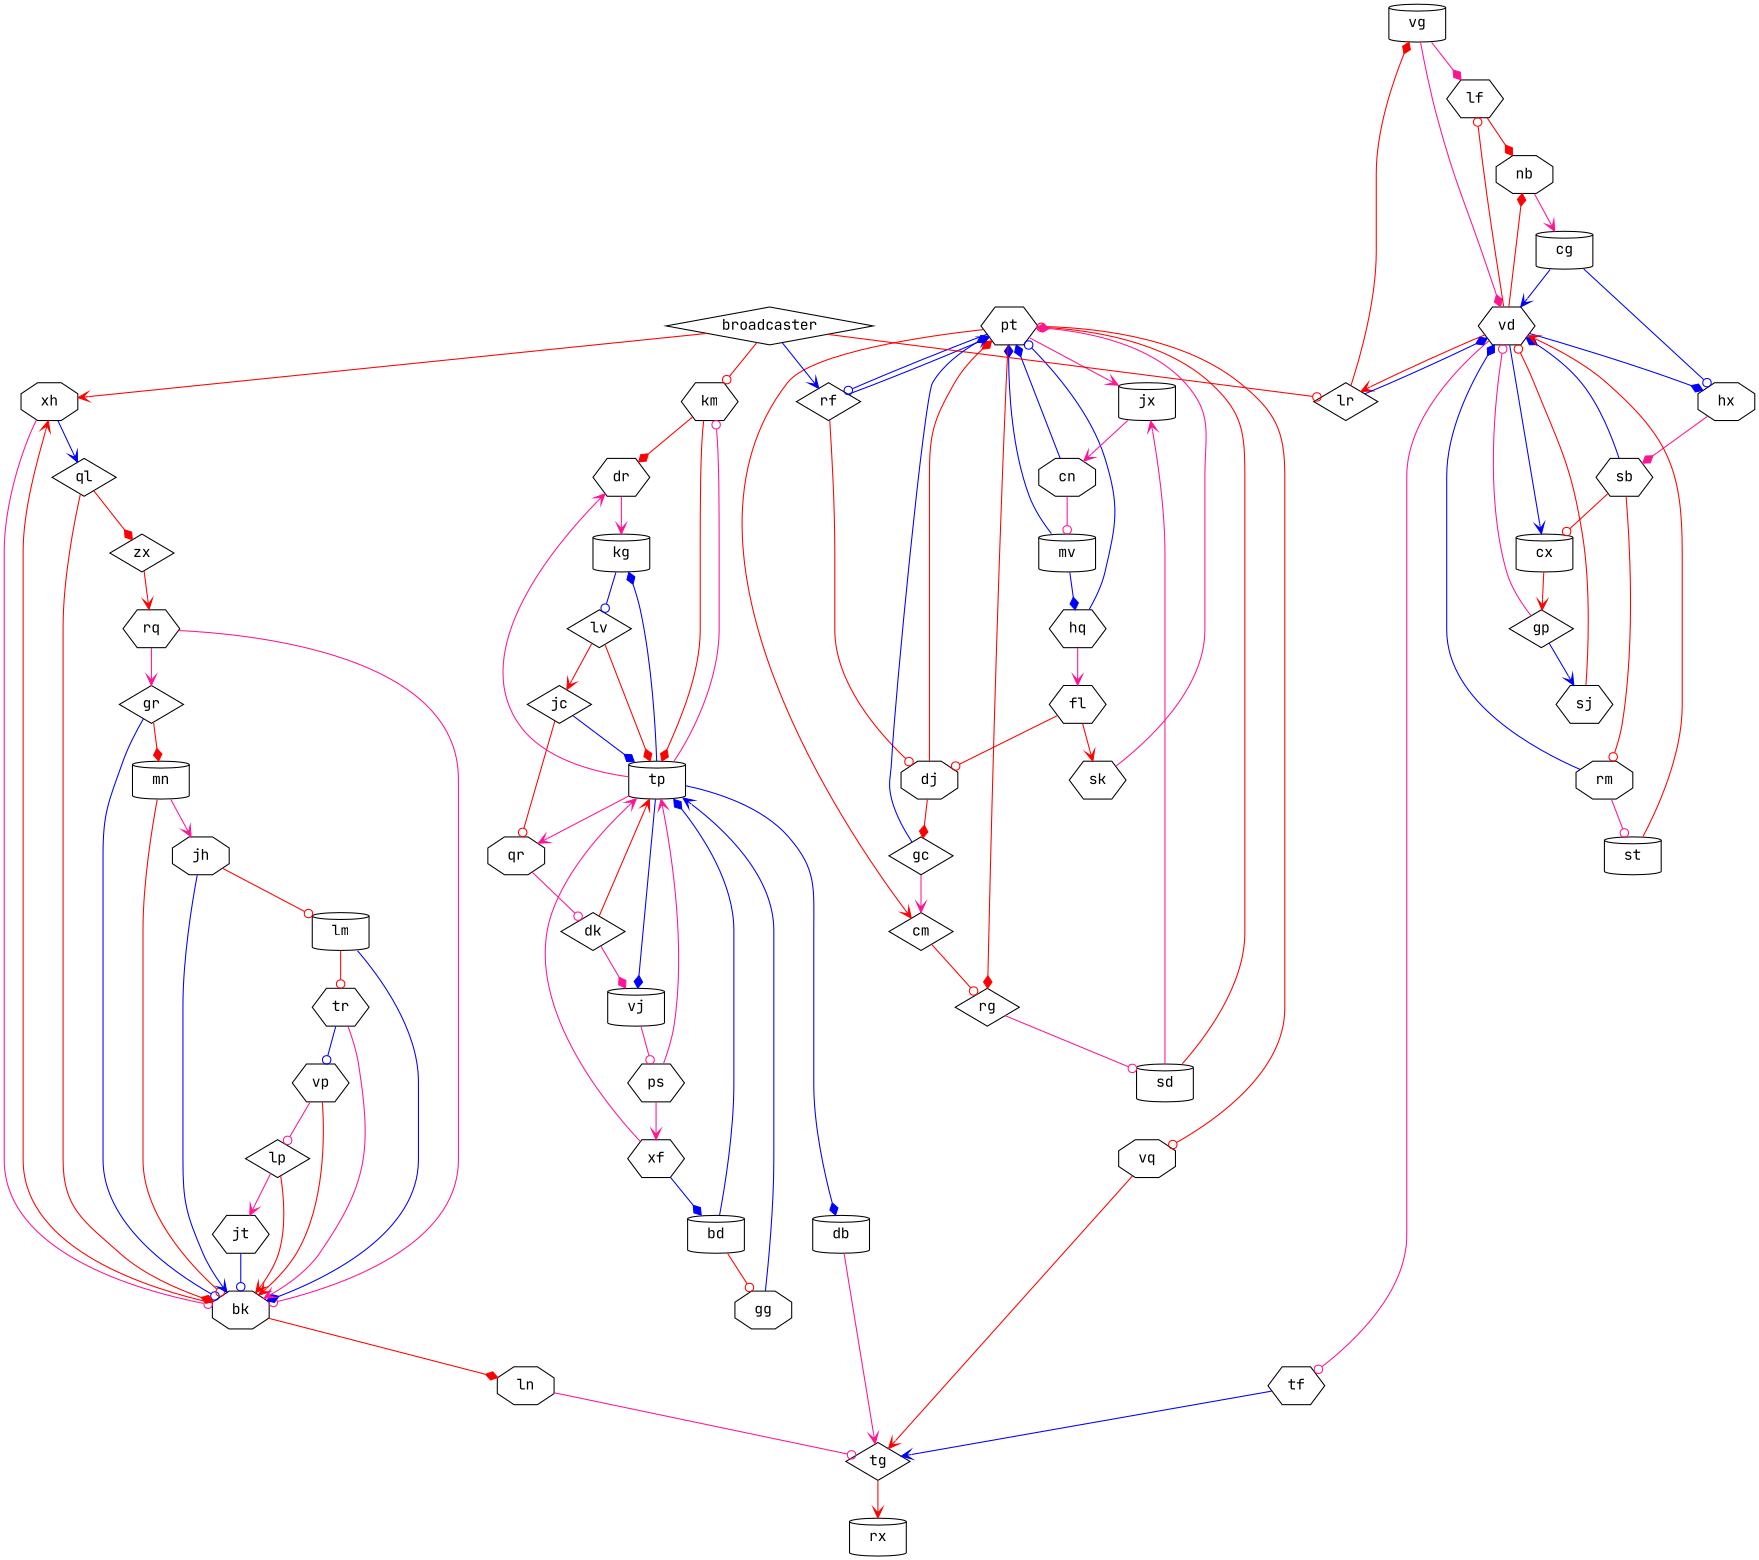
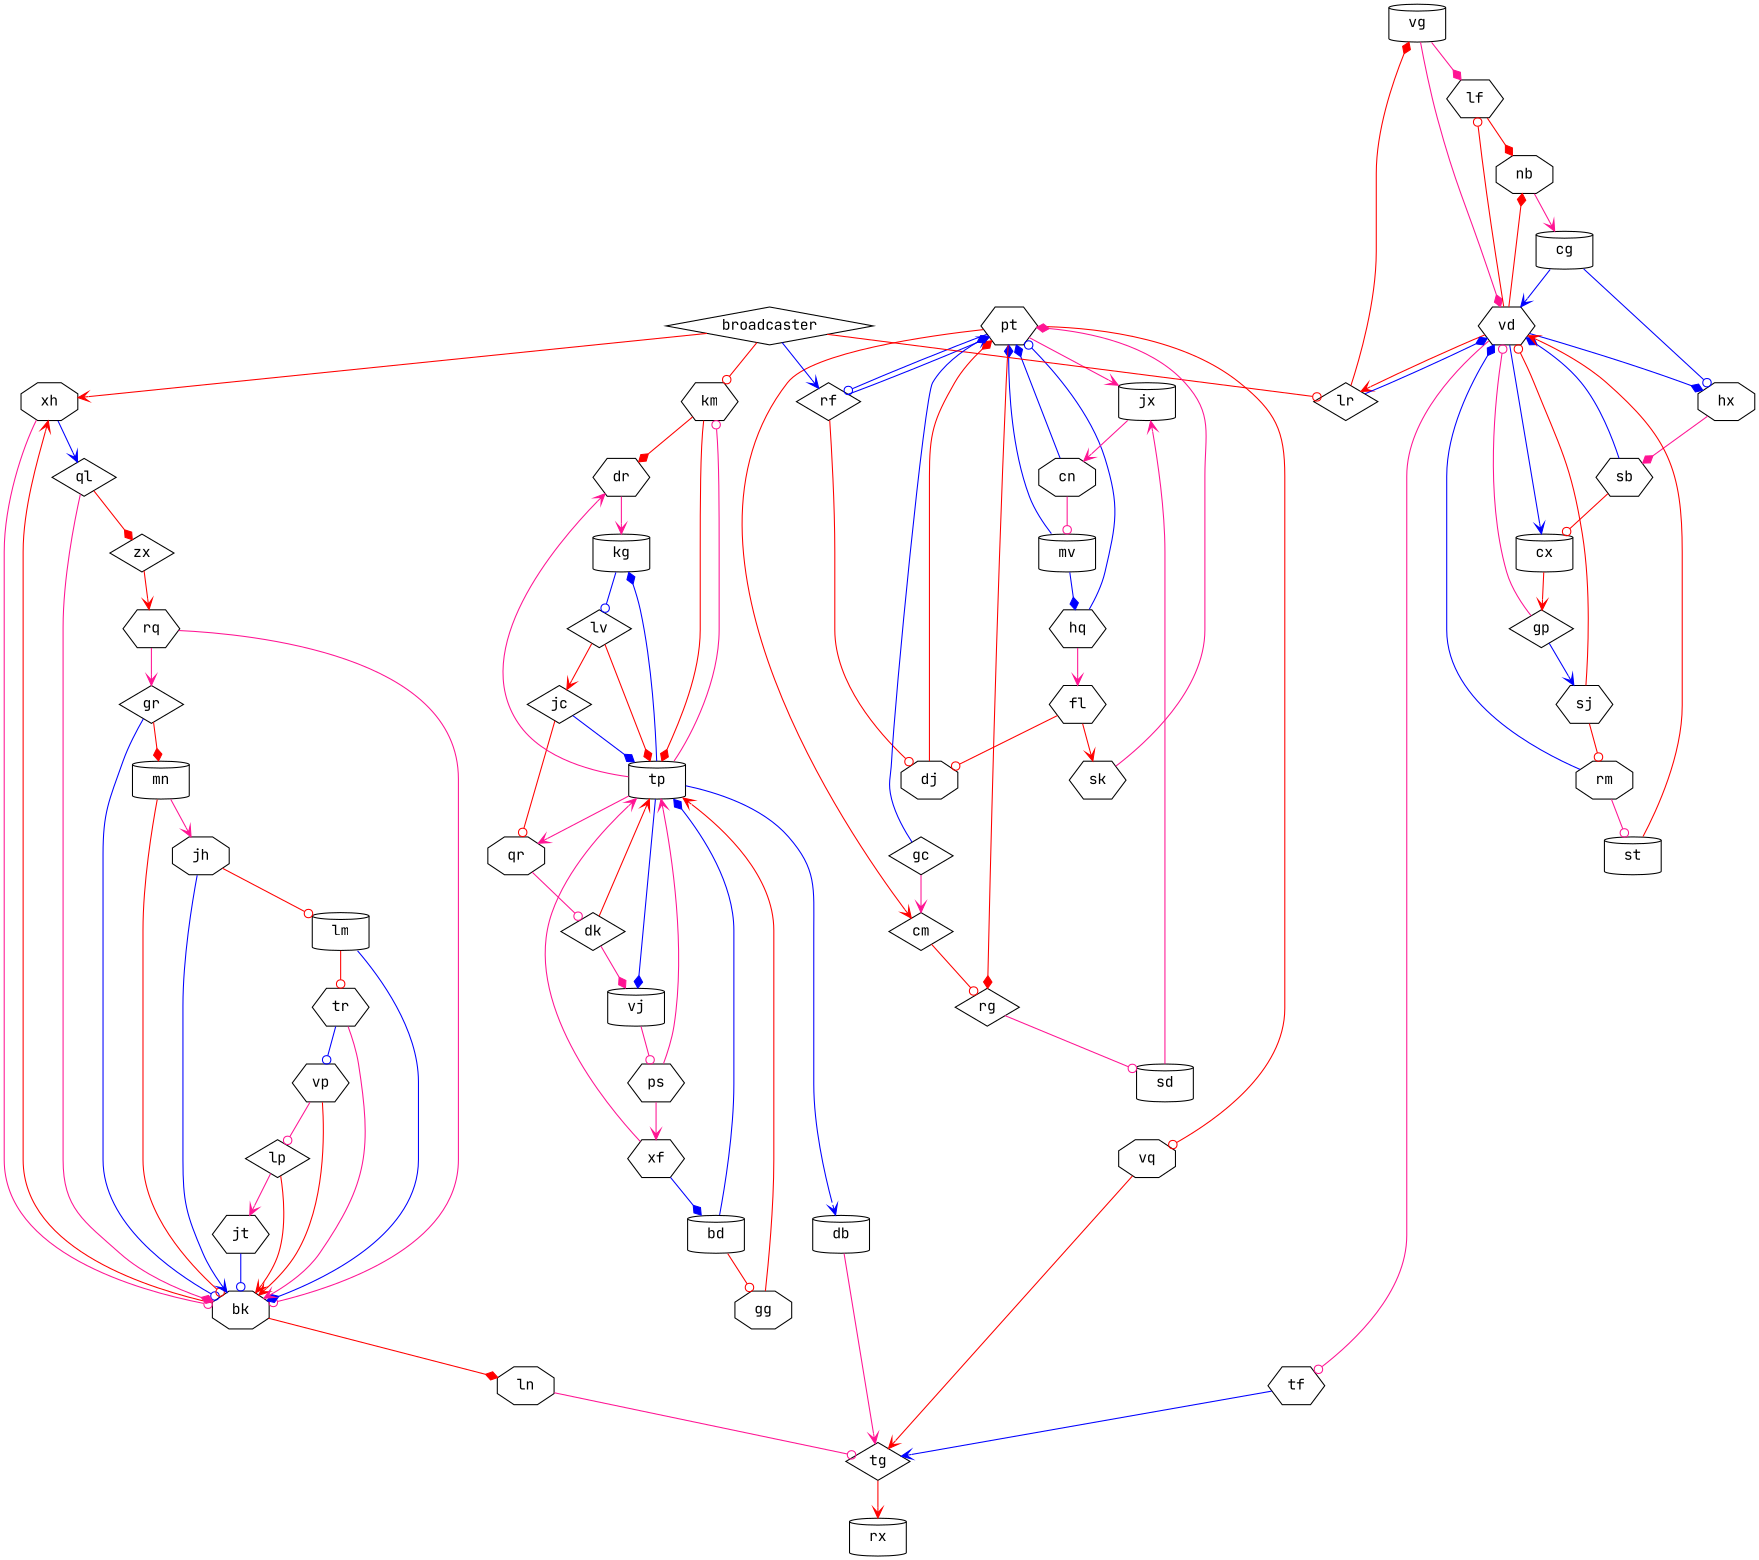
  digraph {
    fontname="JetBrains Mono"
    node [fontname="JetBrains Mono" shape=hexagon]
    edge [arrowhead=vee color=red fontname="JetBrains Mono"]
    vg [shape=cylinder]
    lf
    vd
    nb [shape=octagon]
    tf
    cx [shape=cylinder]
    hx [shape=octagon]
    lr [shape=diamond]
    cg [shape=cylinder]
    tg [shape=diamond]
    gp [shape=diamond]
    sb
    kg [shape=cylinder]
    dr
    lv [shape=diamond]
    jc [shape=diamond]
    tp [shape=cylinder]
    cn [shape=octagon]
    mv [shape=cylinder]
    pt
    hq
    jx [shape=cylinder]
    rf [shape=diamond]
    vq [shape=octagon]
    cm [shape=diamond]
    rg [shape=diamond]
    fl
    dj [shape=octagon]
    sd [shape=cylinder]
    bk [shape=octagon]
    rq
    gr [shape=diamond]
    xh [shape=octagon]
    ln [shape=octagon]
    mn [shape=cylinder]
    ql [shape=diamond]
    zx [shape=diamond]
    jh [shape=octagon]
    vp
    lp [shape=diamond]
    jt
    qr [shape=octagon]
    km
    vj [shape=cylinder]
    db [shape=cylinder]
    dk [shape=diamond]
    ps
    sj
    rm [shape=octagon]
    st [shape=cylinder]
    rx [shape=cylinder]
    xf
    bd [shape=cylinder]
    broadcaster [shape=diamond]
    gc [shape=diamond]
    sk
    lm [shape=cylinder]
    tr
    gg [shape=octagon]
    vg -> lf [arrowhead=diamond color=deeppink]
    vg -> vd [arrowhead=diamond color=deeppink]
    lf -> nb [arrowhead=diamond]
    vd -> lf [arrowhead=odot]
    vd -> nb [arrowhead=diamond]
    vd -> tf [arrowhead=odot color=deeppink]
    vd -> cx [color=blue]
    vd -> hx [arrowhead=diamond color=blue]
    vd -> lr
    nb -> cg [color=deeppink]
    tf -> tg [color=blue]
    cx -> gp
    hx -> sb [arrowhead=diamond color=deeppink]
    lr -> vg [arrowhead=diamond]
    lr -> vd [arrowhead=diamond color=blue]
    cg -> vd [color=blue]
    cg -> hx [arrowhead=odot color=blue]
    tg -> rx
    gp -> vd [arrowhead=odot color=deeppink]
    gp -> sj [color=blue]
    sb -> vd [arrowhead=diamond color=blue]
    sb -> cx [arrowhead=odot]
    kg -> lv [arrowhead=odot color=blue]
    dr -> kg [color=deeppink]
    lv -> jc
    lv -> tp [arrowhead=diamond]
    jc -> tp [arrowhead=diamond color=blue]
    jc -> qr [arrowhead=odot]
    tp -> kg [arrowhead=diamond color=blue]
    tp -> dr [color=deeppink]
    tp -> qr [color=deeppink]
    tp -> km [arrowhead=odot color=deeppink]
    tp -> vj [arrowhead=diamond color=blue]
-   tp -> db [arrowhead=diamond color=blue]
+   tp -> db [color=blue]
    cn -> mv [arrowhead=odot color=deeppink]
    cn -> pt [arrowhead=diamond color=blue]
    mv -> pt [arrowhead=diamond color=blue]
    mv -> hq [arrowhead=diamond color=blue]
    pt -> jx [color=deeppink]
    pt -> rf [arrowhead=odot color=blue]
    pt -> vq [arrowhead=odot]
    pt -> cm
    pt -> rg [arrowhead=diamond]
    hq -> pt [arrowhead=odot color=blue]
    hq -> fl [color=deeppink]
    jx -> cn [color=deeppink]
    rf -> pt [color=blue]
    rf -> dj [arrowhead=odot]
    vq -> tg
    cm -> rg [arrowhead=odot]
    rg -> sd [arrowhead=odot color=deeppink]
    fl -> dj [arrowhead=odot]
    fl -> sk
    dj -> pt [arrowhead=diamond]
-   dj -> gc [arrowhead=diamond]
-   sd -> pt [arrowhead=odot]
    sd -> jx [color=deeppink]
    bk -> xh
    bk -> ln [arrowhead=diamond]
    rq -> bk [arrowhead=odot color=deeppink]
    rq -> gr [color=deeppink]
    gr -> bk [arrowhead=odot color=blue]
    gr -> mn [arrowhead=diamond]
    xh -> bk [arrowhead=odot color=deeppink]
    xh -> ql [color=blue]
    ln -> tg [arrowhead=odot color=deeppink]
    mn -> bk [arrowhead=odot]
    mn -> jh [color=deeppink]
-   ql -> bk [arrowhead=diamond]
+   ql -> bk [arrowhead=diamond color=deeppink]
    ql -> zx [arrowhead=diamond]
    zx -> rq
    jh -> bk [color=blue]
    jh -> lm [arrowhead=odot]
    vp -> bk
    vp -> lp [arrowhead=odot color=deeppink]
    lp -> bk
    lp -> jt [color=deeppink]
    jt -> bk [arrowhead=odot color=blue]
    qr -> dk [arrowhead=odot color=deeppink]
    km -> dr [arrowhead=diamond]
    km -> tp [arrowhead=diamond]
    vj -> ps [arrowhead=odot color=deeppink]
    db -> tg [color=deeppink]
    dk -> tp
    dk -> vj [arrowhead=diamond color=deeppink]
    ps -> tp [color=deeppink]
    ps -> xf [color=deeppink]
    sj -> vd [arrowhead=odot]
-   sb -> rm [arrowhead=odot]
+   sj -> rm [arrowhead=odot]
    rm -> vd [arrowhead=diamond color=blue]
    rm -> st [arrowhead=odot color=deeppink]
    st -> vd
    xf -> tp [color=deeppink]
    xf -> bd [arrowhead=diamond color=blue]
    bd -> tp [arrowhead=diamond color=blue]
    bd -> gg [arrowhead=odot]
    broadcaster -> lr [arrowhead=odot]
    broadcaster -> rf [color=blue]
    broadcaster -> xh
    broadcaster -> km [arrowhead=odot]
    gc -> pt [arrowhead=diamond color=blue]
    gc -> cm [color=deeppink]
    sk -> pt [arrowhead=diamond color=deeppink]
    lm -> bk [arrowhead=diamond color=blue]
    lm -> tr [arrowhead=odot]
    tr -> bk [color=deeppink]
    tr -> vp [arrowhead=odot color=blue]
-   gg -> tp [color=blue]
+   gg -> tp
  }
